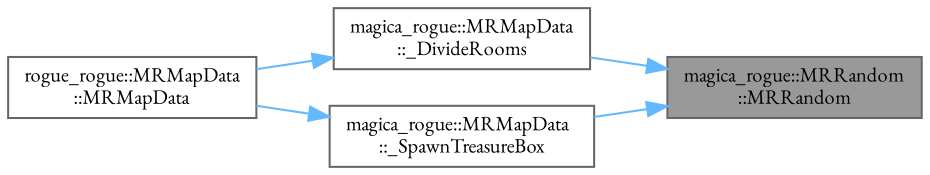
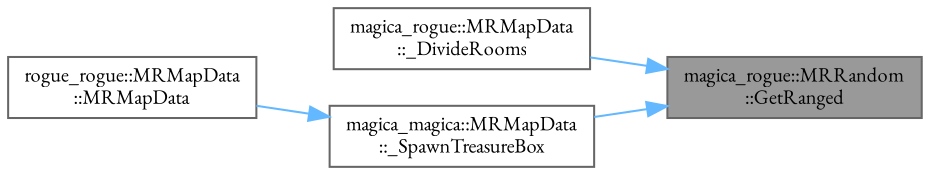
  digraph {
    fontname="EB Garamond"
    rankdir=RL
    node [color=grey40 fillcolor=white fontname="EB Garamond" fontsize=10 shape=box style=filled]
    edge [color=steelblue1 dir=back fontname="EB Garamond" fontsize=10 labelfontname=Helvetica labelfontsize=10 style=solid]
-   n1 [color=gray40 fillcolor=grey60 fontcolor=black height=0.2 label="magica_rogue::MRRandom\l::MRRandom" width=0.4]
+   n1 [color=gray40 fillcolor=grey60 fontcolor=black height=0.2 label="magica_rogue::MRRandom\l::GetRanged" width=0.4]
    n2 [height=0.2 label="magica_rogue::MRMapData\l::_DivideRooms" width=0.4]
-   n3 [height=0.2 label="magica_rogue::MRMapData\l::_SpawnTreasureBox" width=0.4]
+   n3 [height=0.2 label="magica_magica::MRMapData\l::_SpawnTreasureBox" width=0.4]
    n4 [height=0.2 label="rogue_rogue::MRMapData\l::MRMapData" width=0.4]
    n1 -> n2
    n1 -> n3
-   n2 -> n4
    n3 -> n4
  }
